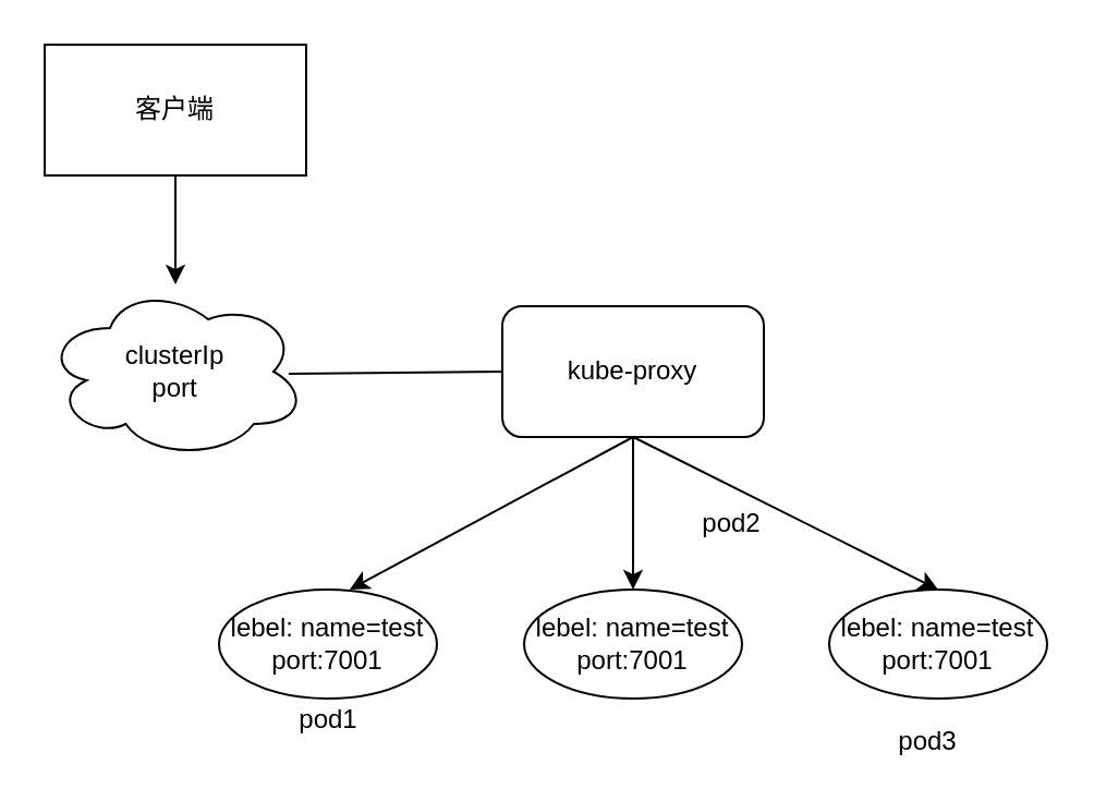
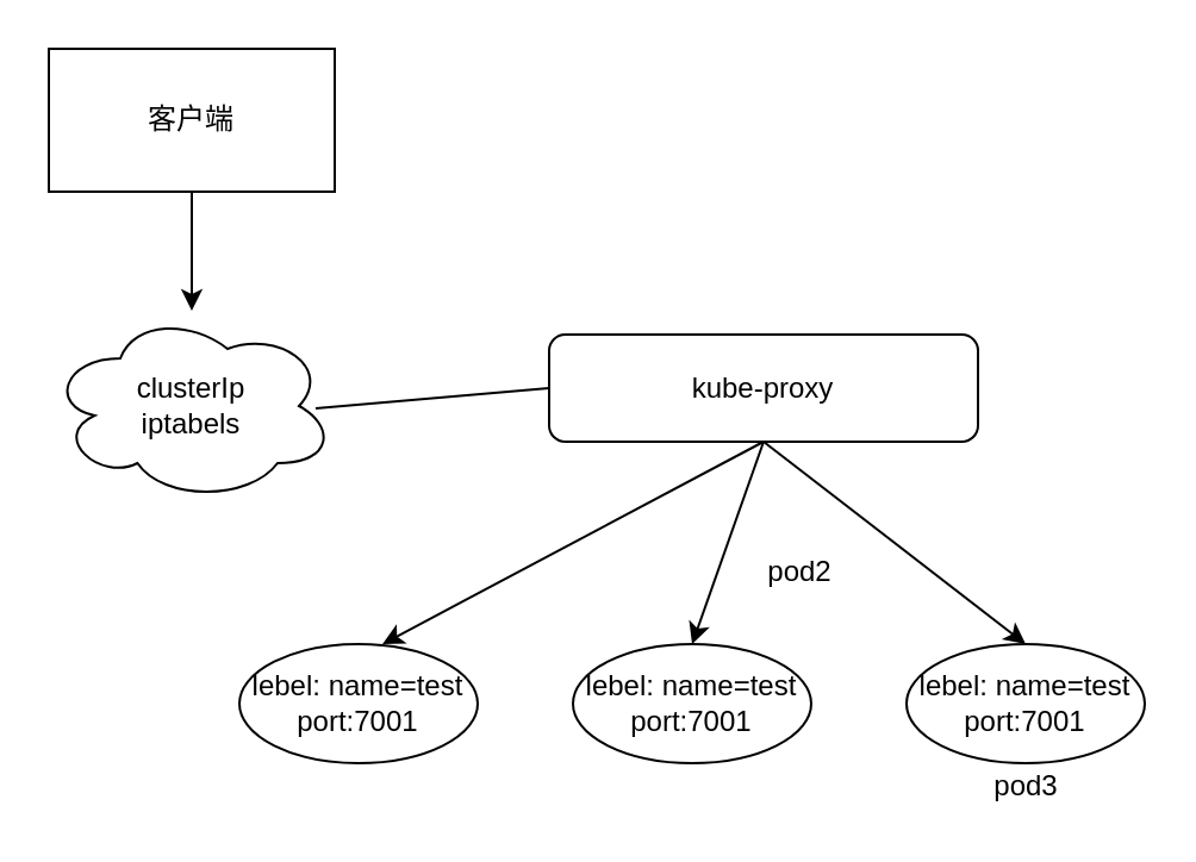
  <mxCell id="0" />
  <mxCell id="1" parent="0" />
  <mxCell id="2" value="客户端" style="whiteSpace=wrap;html=1;rounded=0;" vertex="1" parent="1"><mxGeometry x="20" y="20" width="120" height="60" as="geometry" /></mxCell>
- <mxCell id="3" value="clusterIp&lt;br&gt;port" style="ellipse;shape=cloud;whiteSpace=wrap;html=1;" vertex="1" parent="1"><mxGeometry x="20" y="130" width="120" height="80" as="geometry" /></mxCell>
- <mxCell id="4" value="kube-proxy" style="rounded=1;whiteSpace=wrap;html=1;" vertex="1" parent="1"><mxGeometry x="230" y="140" width="120" height="60" as="geometry" /></mxCell>
+ <mxCell id="3" value="clusterIp&lt;br&gt;iptabels" style="ellipse;shape=cloud;whiteSpace=wrap;html=1;" vertex="1" parent="1"><mxGeometry x="20" y="130" width="120" height="80" as="geometry" /></mxCell>
+ <mxCell id="4" value="kube-proxy" style="rounded=1;whiteSpace=wrap;html=1;" vertex="1" parent="1"><mxGeometry x="230" y="140" width="180" height="45" as="geometry" /></mxCell>
  <mxCell id="5" value="lebel: name=test&lt;br&gt;port:7001" style="ellipse;whiteSpace=wrap;html=1;" vertex="1" parent="1"><mxGeometry x="100" y="270" width="100" height="50" as="geometry" /></mxCell>
  <mxCell id="6" value="lebel: name=test&lt;br&gt;port:7001" style="ellipse;whiteSpace=wrap;html=1;" vertex="1" parent="1"><mxGeometry x="240" y="270" width="100" height="50" as="geometry" /></mxCell>
  <mxCell id="7" value="lebel: name=test&lt;br&gt;port:7001" style="ellipse;whiteSpace=wrap;html=1;" vertex="1" parent="1"><mxGeometry x="380" y="270" width="100" height="50" as="geometry" /></mxCell>
- <mxCell id="8" value="pod1" style="text;html=1;align=center;verticalAlign=middle;resizable=0;points=[];autosize=1;strokeColor=none;fillColor=none;" vertex="1" parent="1"><mxGeometry x="130" y="320" width="40" height="20" as="geometry" /></mxCell>
  <mxCell id="9" value="pod2" style="text;html=1;align=center;verticalAlign=middle;resizable=0;points=[];autosize=1;strokeColor=none;fillColor=none;" vertex="1" parent="1"><mxGeometry x="315" y="230" width="40" height="20" as="geometry" /></mxCell>
- <mxCell id="10" value="pod3" style="text;html=1;align=center;verticalAlign=middle;resizable=0;points=[];autosize=1;strokeColor=none;fillColor=none;" vertex="1" parent="1"><mxGeometry x="405" y="330" width="40" height="20" as="geometry" /></mxCell>
+ <mxCell id="10" value="pod3" style="text;html=1;align=center;verticalAlign=middle;resizable=0;points=[];autosize=1;strokeColor=none;fillColor=none;" vertex="1" parent="1"><mxGeometry x="410" y="320" width="40" height="20" as="geometry" /></mxCell>
  <mxCell id="11" value="" style="endArrow=classic;html=1;rounded=0;exitX=0.5;exitY=1;exitDx=0;exitDy=0;" edge="1" parent="1" source="2"><mxGeometry width="50" height="50" relative="1" as="geometry"><mxPoint x="110" y="210" as="sourcePoint" /><mxPoint x="80" y="130" as="targetPoint" /></mxGeometry></mxCell>
  <mxCell id="12" value="" style="endArrow=none;html=1;rounded=0;exitX=0.933;exitY=0.513;exitDx=0;exitDy=0;exitPerimeter=0;entryX=0;entryY=0.5;entryDx=0;entryDy=0;" edge="1" parent="1" source="3" target="4"><mxGeometry width="50" height="50" relative="1" as="geometry"><mxPoint x="210" y="260" as="sourcePoint" /><mxPoint x="260" y="210" as="targetPoint" /></mxGeometry></mxCell>
  <mxCell id="13" value="" style="endArrow=classic;html=1;rounded=0;exitX=0.5;exitY=1;exitDx=0;exitDy=0;entryX=0.5;entryY=0;entryDx=0;entryDy=0;" edge="1" parent="1" source="4" target="6"><mxGeometry width="50" height="50" relative="1" as="geometry"><mxPoint x="260" y="300" as="sourcePoint" /><mxPoint x="310" y="250" as="targetPoint" /></mxGeometry></mxCell>
  <mxCell id="14" value="" style="endArrow=classic;html=1;rounded=0;exitX=0.5;exitY=1;exitDx=0;exitDy=0;entryX=0.5;entryY=0;entryDx=0;entryDy=0;" edge="1" parent="1" source="4" target="7"><mxGeometry width="50" height="50" relative="1" as="geometry"><mxPoint x="300" y="210" as="sourcePoint" /><mxPoint x="300" y="280" as="targetPoint" /></mxGeometry></mxCell>
  <mxCell id="15" value="" style="endArrow=classic;html=1;rounded=0;exitX=0.5;exitY=1;exitDx=0;exitDy=0;entryX=0.6;entryY=0;entryDx=0;entryDy=0;entryPerimeter=0;" edge="1" parent="1" source="4" target="5"><mxGeometry width="50" height="50" relative="1" as="geometry"><mxPoint x="310" y="220" as="sourcePoint" /><mxPoint x="310" y="290" as="targetPoint" /></mxGeometry></mxCell>
